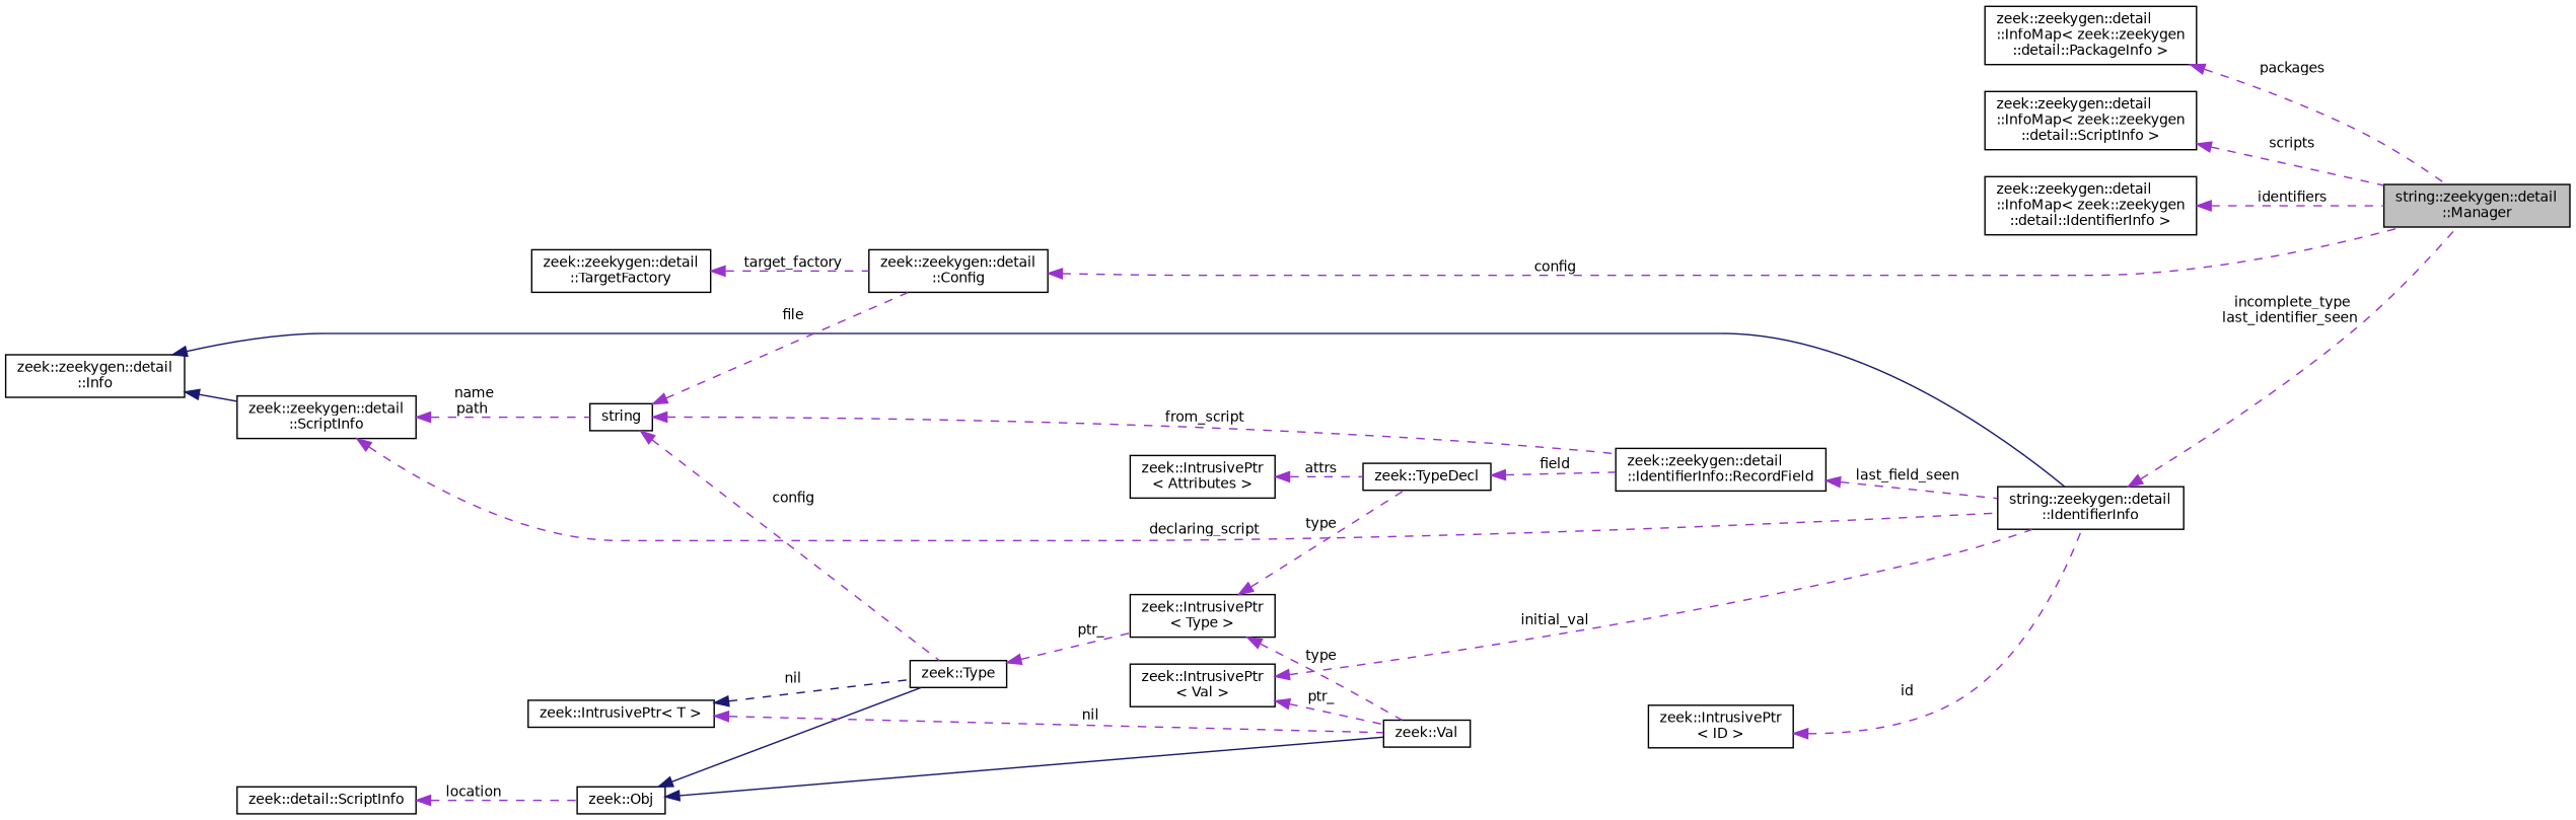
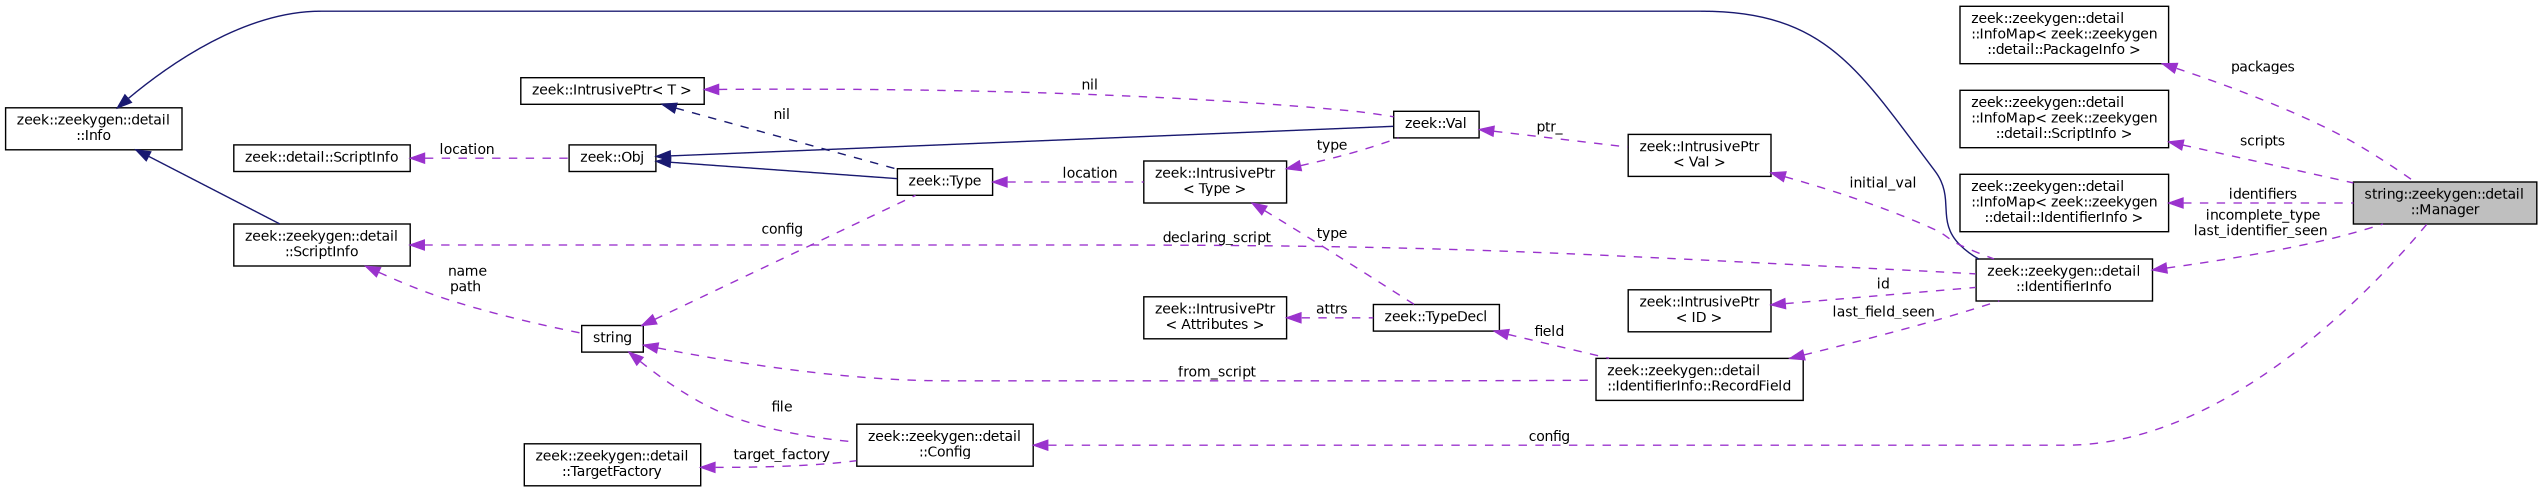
  digraph {
    rankdir=LR
    node [color=black fillcolor=white fontname=Helvetica fontsize=10 shape=record style=filled]
    edge [color=darkorchid3 dir=back fontname=Helvetica fontsize=10 labelfontname=Helvetica labelfontsize=10 style=dashed]
    n1 [fillcolor=grey75 fontcolor=black height=0.2 label="string::zeekygen::detail\l::Manager" width=0.4]
    n2 [height=0.2 label="zeek::zeekygen::detail\l::InfoMap\< zeek::zeekygen\l::detail::PackageInfo \>" width=0.4]
    n3 [height=0.2 label="zeek::zeekygen::detail\l::InfoMap\< zeek::zeekygen\l::detail::ScriptInfo \>" width=0.4]
    n4 [height=0.2 label="zeek::zeekygen::detail\l::InfoMap\< zeek::zeekygen\l::detail::IdentifierInfo \>" width=0.4]
-   n5 [height=0.2 label="string::zeekygen::detail\l::IdentifierInfo" width=0.4]
+   n5 [height=0.2 label="zeek::zeekygen::detail\l::IdentifierInfo" width=0.4]
    n6 [height=0.2 label="zeek::zeekygen::detail\l::Info" width=0.4]
    n7 [height=0.2 label="zeek::zeekygen::detail\l::ScriptInfo" width=0.4]
    n8 [height=0.2 label=string width=0.4]
    n9 [height=0.2 label="zeek::IntrusivePtr\l\< ID \>" width=0.4]
    n10 [height=0.2 label="zeek::IntrusivePtr\l\< Val \>" width=0.4]
    n11 [height=0.2 label="zeek::Val" width=0.4]
    n12 [height=0.2 label="zeek::Obj" width=0.4]
    n13 [height=0.2 label="zeek::Type" width=0.4]
    n14 [height=0.2 label="zeek::IntrusivePtr\l\< Type \>" width=0.4]
    n15 [height=0.2 label="zeek::detail::ScriptInfo" width=0.4]
    n16 [height=0.2 label="zeek::IntrusivePtr\< T \>" width=0.4]
    n17 [height=0.2 label="zeek::TypeDecl" width=0.4]
    n18 [height=0.2 label="zeek::zeekygen::detail\l::IdentifierInfo::RecordField" width=0.4]
    n19 [height=0.2 label="zeek::zeekygen::detail\l::Config" width=0.4]
    n20 [height=0.2 label="zeek::IntrusivePtr\l\< Attributes \>" width=0.4]
    n21 [height=0.2 label="zeek::zeekygen::detail\l::TargetFactory" width=0.4]
    n2 -> n1 [label=" packages"]
    n3 -> n1 [label=" scripts"]
    n4 -> n1 [label=" identifiers"]
    n5 -> n1 [label=" incomplete_type\nlast_identifier_seen"]
    n6 -> n5 [color=midnightblue style=solid]
    n6 -> n7 [color=midnightblue style=solid]
    n7 -> n5 [label=" declaring_script"]
    n7 -> n8 [label=" name\npath"]
    n8 -> n13 [label=" config"]
    n8 -> n18 [label=" from_script"]
    n8 -> n19 [label=" file"]
    n9 -> n5 [label=" id"]
    n10 -> n5 [label=" initial_val"]
-   n10 -> n11 [label=" ptr_"]
+   n11 -> n10 [label=" ptr_"]
    n12 -> n11 [color=midnightblue style=solid]
    n12 -> n13 [color=midnightblue style=solid]
-   n13 -> n14 [label=" ptr_"]
+   n13 -> n14 [label=" location"]
    n14 -> n11 [label=" type"]
    n14 -> n17 [label=" type"]
    n15 -> n12 [label=" location"]
    n16 -> n11 [label=" nil"]
    n16 -> n13 [color=midnightblue label=" nil"]
    n17 -> n18 [label=" field"]
    n18 -> n5 [label=" last_field_seen"]
    n19 -> n1 [label=" config"]
    n20 -> n17 [label=" attrs"]
    n21 -> n19 [label=" target_factory"]
  }
